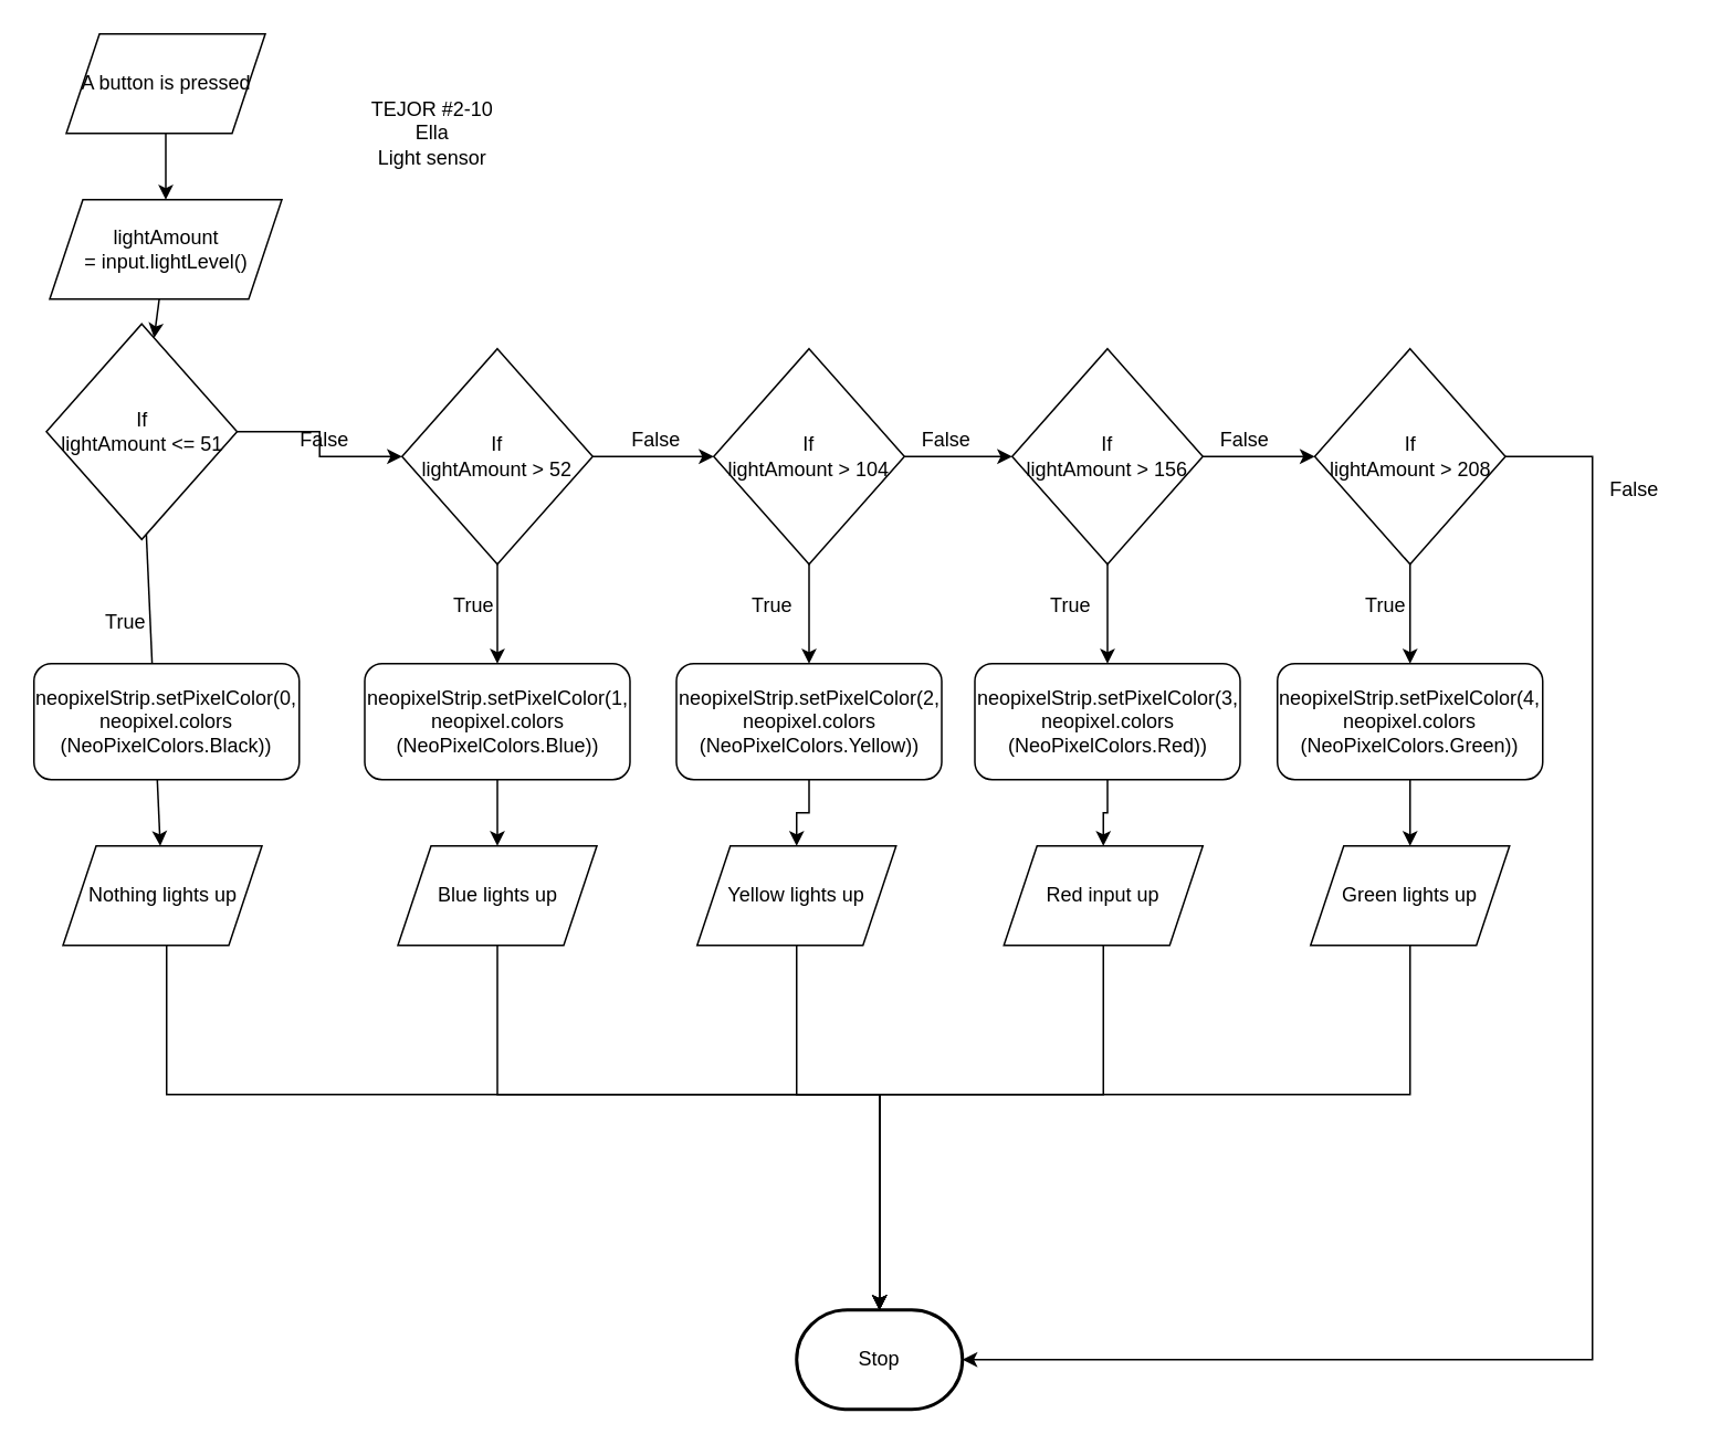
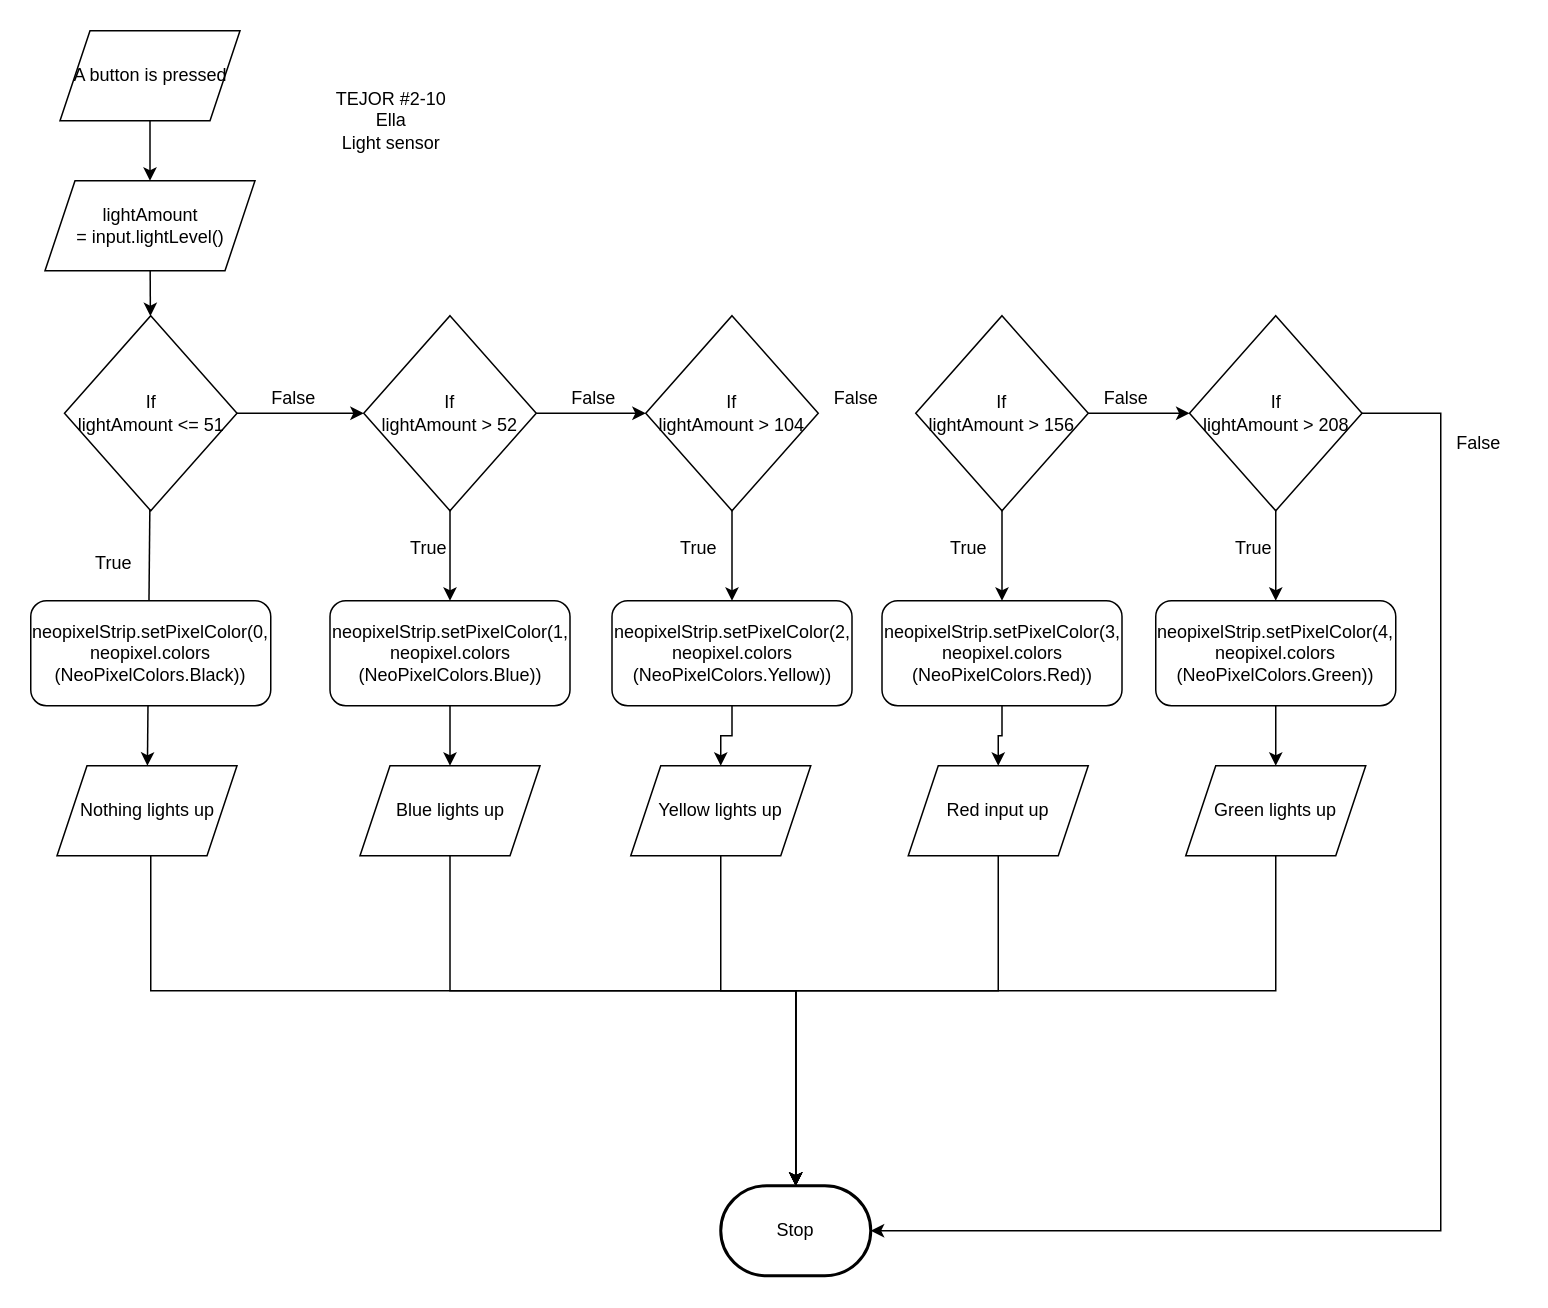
  <mxCell id="0" />
  <mxCell id="1" parent="0" />
  <mxCell id="2" value="Stop" style="strokeWidth=2;html=1;shape=mxgraph.flowchart.terminator;whiteSpace=wrap;" parent="1" vertex="1"><mxGeometry x="480" y="790" width="100" height="60" as="geometry" /></mxCell>
  <mxCell id="3" value="" style="edgeStyle=none;html=1;" parent="1" source="4" target="6" edge="1"><mxGeometry relative="1" as="geometry" /></mxCell>
  <mxCell id="4" value="A button is pressed" style="shape=parallelogram;perimeter=parallelogramPerimeter;whiteSpace=wrap;html=1;fixedSize=1;" parent="1" vertex="1"><mxGeometry x="39.5" y="20" width="120" height="60" as="geometry" /></mxCell>
  <mxCell id="5" value="" style="edgeStyle=none;html=1;" parent="1" source="6" target="9" edge="1"><mxGeometry relative="1" as="geometry" /></mxCell>
  <mxCell id="6" value="lightAmount =&amp;nbsp;input.lightLevel()" style="shape=parallelogram;perimeter=parallelogramPerimeter;whiteSpace=wrap;html=1;fixedSize=1;" parent="1" vertex="1"><mxGeometry x="29.5" y="120" width="140" height="60" as="geometry" /></mxCell>
  <mxCell id="7" value="" style="edgeStyle=none;html=1;" parent="1" source="9" target="11" edge="1"><mxGeometry relative="1" as="geometry" /></mxCell>
  <mxCell id="8" value="" style="edgeStyle=orthogonalEdgeStyle;rounded=0;html=1;" parent="1" source="9" target="15" edge="1"><mxGeometry relative="1" as="geometry" /></mxCell>
- <mxCell id="9" value="If&lt;br&gt;lightAmount &amp;lt;= 51" style="rhombus;whiteSpace=wrap;html=1;" parent="1" vertex="1"><mxGeometry x="27.5" y="195" width="115" height="130" as="geometry" /></mxCell>
+ <mxCell id="9" value="If&lt;br&gt;lightAmount &amp;lt;= 51" style="rhombus;whiteSpace=wrap;html=1;" parent="1" vertex="1"><mxGeometry x="42.5" y="210" width="115" height="130" as="geometry" /></mxCell>
  <mxCell id="10" style="edgeStyle=orthogonalEdgeStyle;html=1;entryX=0.5;entryY=0;entryDx=0;entryDy=0;entryPerimeter=0;rounded=0;" parent="1" source="11" target="2" edge="1"><mxGeometry relative="1" as="geometry"><Array as="points"><mxPoint x="100" y="660" /><mxPoint x="530" y="660" /></Array></mxGeometry></mxCell>
  <mxCell id="11" value="Nothing lights up" style="shape=parallelogram;perimeter=parallelogramPerimeter;whiteSpace=wrap;html=1;fixedSize=1;" parent="1" vertex="1"><mxGeometry x="37.5" y="510" width="120" height="60" as="geometry" /></mxCell>
  <mxCell id="12" value="True" style="text;html=1;align=center;verticalAlign=middle;resizable=0;points=[];autosize=1;strokeColor=none;fillColor=none;" parent="1" vertex="1"><mxGeometry x="49.5" y="360" width="50" height="30" as="geometry" /></mxCell>
  <mxCell id="13" value="" style="edgeStyle=orthogonalEdgeStyle;rounded=0;html=1;" parent="1" source="15" target="19" edge="1"><mxGeometry relative="1" as="geometry" /></mxCell>
  <mxCell id="14" value="" style="edgeStyle=orthogonalEdgeStyle;rounded=0;html=1;" parent="1" source="15" target="25" edge="1"><mxGeometry relative="1" as="geometry" /></mxCell>
  <mxCell id="15" value="If&lt;br&gt;lightAmount &amp;gt; 52" style="rhombus;whiteSpace=wrap;html=1;" parent="1" vertex="1"><mxGeometry x="242" y="210" width="115" height="130" as="geometry" /></mxCell>
  <mxCell id="16" value="neopixelStrip.setPixelColor(0, neopixel.colors&lt;br&gt;(NeoPixelColors.Black))" style="rounded=1;whiteSpace=wrap;html=1;" parent="1" vertex="1"><mxGeometry x="20" y="400" width="160" height="70" as="geometry" /></mxCell>
  <mxCell id="17" value="False" style="text;html=1;align=center;verticalAlign=middle;resizable=0;points=[];autosize=1;strokeColor=none;fillColor=none;" parent="1" vertex="1"><mxGeometry x="169.5" y="250" width="50" height="30" as="geometry" /></mxCell>
  <mxCell id="18" value="" style="edgeStyle=orthogonalEdgeStyle;rounded=0;html=1;" parent="1" source="19" target="22" edge="1"><mxGeometry relative="1" as="geometry" /></mxCell>
  <mxCell id="19" value="neopixelStrip.setPixelColor(1, neopixel.colors&lt;br&gt;(NeoPixelColors.Blue))" style="rounded=1;whiteSpace=wrap;html=1;" parent="1" vertex="1"><mxGeometry x="219.5" y="400" width="160" height="70" as="geometry" /></mxCell>
  <mxCell id="20" value="True" style="text;html=1;align=center;verticalAlign=middle;resizable=0;points=[];autosize=1;strokeColor=none;fillColor=none;" parent="1" vertex="1"><mxGeometry x="259.5" y="350" width="50" height="30" as="geometry" /></mxCell>
  <mxCell id="21" style="edgeStyle=orthogonalEdgeStyle;rounded=0;html=1;exitX=0.5;exitY=1;exitDx=0;exitDy=0;entryX=0.5;entryY=0;entryDx=0;entryDy=0;entryPerimeter=0;" parent="1" source="22" target="2" edge="1"><mxGeometry relative="1" as="geometry"><Array as="points"><mxPoint x="300" y="660" /><mxPoint x="530" y="660" /></Array></mxGeometry></mxCell>
  <mxCell id="22" value="Blue lights up" style="shape=parallelogram;perimeter=parallelogramPerimeter;whiteSpace=wrap;html=1;fixedSize=1;" parent="1" vertex="1"><mxGeometry x="239.5" y="510" width="120" height="60" as="geometry" /></mxCell>
- <mxCell id="23" value="" style="edgeStyle=orthogonalEdgeStyle;rounded=0;html=1;" parent="1" source="25" target="28" edge="1"><mxGeometry relative="1" as="geometry" /></mxCell>
  <mxCell id="24" value="" style="edgeStyle=orthogonalEdgeStyle;rounded=0;html=1;" parent="1" source="25" target="36" edge="1"><mxGeometry relative="1" as="geometry" /></mxCell>
  <mxCell id="25" value="If&lt;br&gt;lightAmount &amp;gt; 104" style="rhombus;whiteSpace=wrap;html=1;" parent="1" vertex="1"><mxGeometry x="430" y="210" width="115" height="130" as="geometry" /></mxCell>
  <mxCell id="26" value="" style="edgeStyle=orthogonalEdgeStyle;rounded=0;html=1;" parent="1" source="28" target="31" edge="1"><mxGeometry relative="1" as="geometry" /></mxCell>
  <mxCell id="27" value="" style="edgeStyle=orthogonalEdgeStyle;rounded=0;html=1;" parent="1" source="28" target="38" edge="1"><mxGeometry relative="1" as="geometry" /></mxCell>
  <mxCell id="28" value="If&lt;br&gt;lightAmount &amp;gt; 156" style="rhombus;whiteSpace=wrap;html=1;" parent="1" vertex="1"><mxGeometry x="610" y="210" width="115" height="130" as="geometry" /></mxCell>
  <mxCell id="29" value="" style="edgeStyle=orthogonalEdgeStyle;rounded=0;html=1;" parent="1" source="31" target="40" edge="1"><mxGeometry relative="1" as="geometry" /></mxCell>
  <mxCell id="30" style="edgeStyle=orthogonalEdgeStyle;html=1;exitX=1;exitY=0.5;exitDx=0;exitDy=0;rounded=0;entryX=1;entryY=0.5;entryDx=0;entryDy=0;entryPerimeter=0;" parent="1" source="31" target="2" edge="1"><mxGeometry relative="1" as="geometry"><mxPoint x="980" y="820" as="targetPoint" /><Array as="points"><mxPoint x="960" y="275" /><mxPoint x="960" y="820" /></Array></mxGeometry></mxCell>
  <mxCell id="31" value="If&lt;br&gt;lightAmount &amp;gt; 208" style="rhombus;whiteSpace=wrap;html=1;" parent="1" vertex="1"><mxGeometry x="792.5" y="210" width="115" height="130" as="geometry" /></mxCell>
  <mxCell id="32" value="False" style="text;html=1;align=center;verticalAlign=middle;resizable=0;points=[];autosize=1;strokeColor=none;fillColor=none;" parent="1" vertex="1"><mxGeometry x="370" y="250" width="50" height="30" as="geometry" /></mxCell>
  <mxCell id="33" value="False" style="text;html=1;align=center;verticalAlign=middle;resizable=0;points=[];autosize=1;strokeColor=none;fillColor=none;" parent="1" vertex="1"><mxGeometry x="545" y="250" width="50" height="30" as="geometry" /></mxCell>
  <mxCell id="34" value="False" style="text;html=1;align=center;verticalAlign=middle;resizable=0;points=[];autosize=1;strokeColor=none;fillColor=none;" parent="1" vertex="1"><mxGeometry x="725" y="250" width="50" height="30" as="geometry" /></mxCell>
  <mxCell id="35" value="" style="edgeStyle=orthogonalEdgeStyle;rounded=0;html=1;" parent="1" source="36" target="42" edge="1"><mxGeometry relative="1" as="geometry" /></mxCell>
  <mxCell id="36" value="neopixelStrip.setPixelColor(2, neopixel.colors&lt;br&gt;(NeoPixelColors.Yellow))" style="rounded=1;whiteSpace=wrap;html=1;" parent="1" vertex="1"><mxGeometry x="407.5" y="400" width="160" height="70" as="geometry" /></mxCell>
  <mxCell id="37" value="" style="edgeStyle=orthogonalEdgeStyle;rounded=0;html=1;" parent="1" source="38" target="44" edge="1"><mxGeometry relative="1" as="geometry" /></mxCell>
  <mxCell id="38" value="neopixelStrip.setPixelColor(3, neopixel.colors&lt;br&gt;(NeoPixelColors.Red))" style="rounded=1;whiteSpace=wrap;html=1;" parent="1" vertex="1"><mxGeometry x="587.5" y="400" width="160" height="70" as="geometry" /></mxCell>
  <mxCell id="39" value="" style="edgeStyle=orthogonalEdgeStyle;rounded=0;html=1;" parent="1" source="40" target="46" edge="1"><mxGeometry relative="1" as="geometry" /></mxCell>
  <mxCell id="40" value="neopixelStrip.setPixelColor(4, neopixel.colors&lt;br&gt;(NeoPixelColors.Green))" style="rounded=1;whiteSpace=wrap;html=1;" parent="1" vertex="1"><mxGeometry x="770" y="400" width="160" height="70" as="geometry" /></mxCell>
  <mxCell id="41" style="edgeStyle=orthogonalEdgeStyle;rounded=0;html=1;exitX=0.5;exitY=1;exitDx=0;exitDy=0;entryX=0.5;entryY=0;entryDx=0;entryDy=0;entryPerimeter=0;" parent="1" source="42" target="2" edge="1"><mxGeometry relative="1" as="geometry"><Array as="points"><mxPoint x="480" y="660" /><mxPoint x="530" y="660" /></Array></mxGeometry></mxCell>
  <mxCell id="42" value="Yellow lights up" style="shape=parallelogram;perimeter=parallelogramPerimeter;whiteSpace=wrap;html=1;fixedSize=1;" parent="1" vertex="1"><mxGeometry x="420" y="510" width="120" height="60" as="geometry" /></mxCell>
  <mxCell id="43" style="edgeStyle=orthogonalEdgeStyle;rounded=0;html=1;" parent="1" source="44" edge="1"><mxGeometry relative="1" as="geometry"><mxPoint x="530" y="790" as="targetPoint" /><Array as="points"><mxPoint x="665" y="660" /><mxPoint x="530" y="660" /></Array></mxGeometry></mxCell>
  <mxCell id="44" value="Red input up" style="shape=parallelogram;perimeter=parallelogramPerimeter;whiteSpace=wrap;html=1;fixedSize=1;" parent="1" vertex="1"><mxGeometry x="605" y="510" width="120" height="60" as="geometry" /></mxCell>
  <mxCell id="45" style="edgeStyle=orthogonalEdgeStyle;rounded=0;html=1;exitX=0.5;exitY=1;exitDx=0;exitDy=0;" parent="1" source="46" edge="1"><mxGeometry relative="1" as="geometry"><mxPoint x="530" y="790" as="targetPoint" /><Array as="points"><mxPoint x="850" y="660" /><mxPoint x="530" y="660" /></Array></mxGeometry></mxCell>
  <mxCell id="46" value="Green lights up" style="shape=parallelogram;perimeter=parallelogramPerimeter;whiteSpace=wrap;html=1;fixedSize=1;" parent="1" vertex="1"><mxGeometry x="790" y="510" width="120" height="60" as="geometry" /></mxCell>
  <mxCell id="47" value="TEJOR #2-10&lt;br&gt;Ella&lt;br&gt;Light sensor" style="text;html=1;align=center;verticalAlign=middle;resizable=0;points=[];autosize=1;strokeColor=none;fillColor=none;" parent="1" vertex="1"><mxGeometry x="210" y="50" width="100" height="60" as="geometry" /></mxCell>
  <mxCell id="48" value="True" style="text;html=1;align=center;verticalAlign=middle;resizable=0;points=[];autosize=1;strokeColor=none;fillColor=none;" parent="1" vertex="1"><mxGeometry x="440" y="350" width="50" height="30" as="geometry" /></mxCell>
  <mxCell id="49" value="True" style="text;html=1;align=center;verticalAlign=middle;resizable=0;points=[];autosize=1;strokeColor=none;fillColor=none;" parent="1" vertex="1"><mxGeometry x="620" y="350" width="50" height="30" as="geometry" /></mxCell>
  <mxCell id="50" value="True" style="text;html=1;align=center;verticalAlign=middle;resizable=0;points=[];autosize=1;strokeColor=none;fillColor=none;" parent="1" vertex="1"><mxGeometry x="810" y="350" width="50" height="30" as="geometry" /></mxCell>
  <mxCell id="51" value="False" style="text;html=1;align=center;verticalAlign=middle;resizable=0;points=[];autosize=1;strokeColor=none;fillColor=none;" parent="1" vertex="1"><mxGeometry x="960" y="280" width="50" height="30" as="geometry" /></mxCell>
